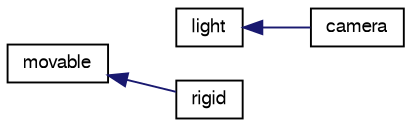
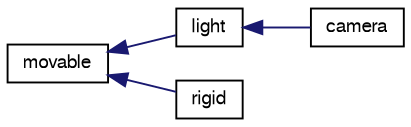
  digraph {
    rankdir=LR
    node [color=black fontname=FreeSans fontsize=10 shape=record]
    edge [color=midnightblue dir=back fontname=FreeSans fontsize=10 labelfontname=FreeSans labelfontsize=10 style=solid]
    n1 [height=0.2 label=movable width=0.4]
    n2 [height=0.2 label=light width=0.4]
    n3 [height=0.2 label=rigid width=0.4]
    n4 [height=0.2 label=camera width=0.4]
+   n1 -> n2
    n1 -> n3
    n2 -> n4
  }
